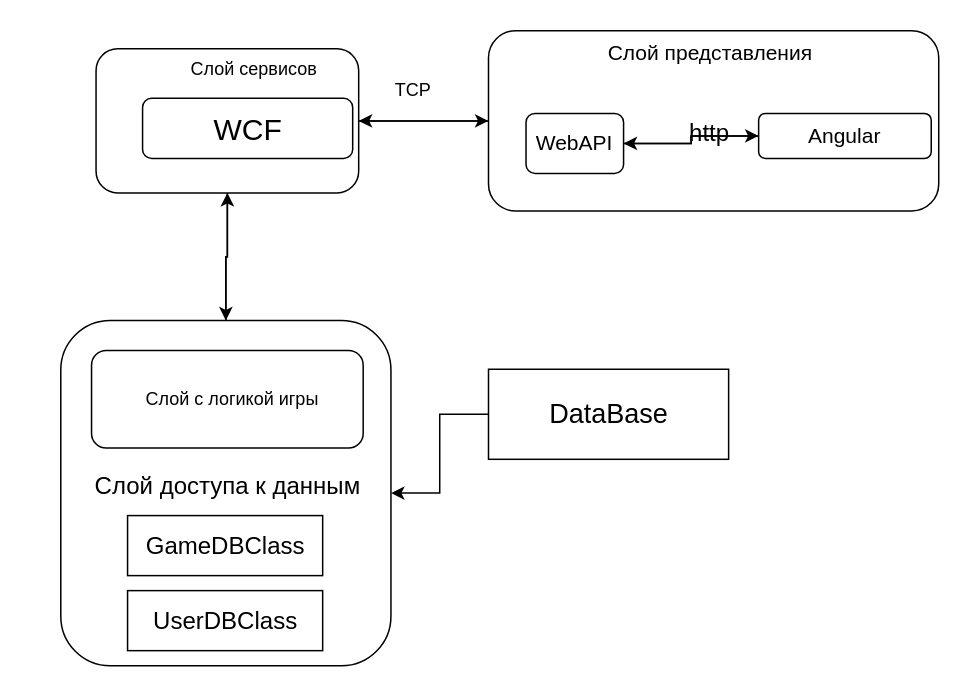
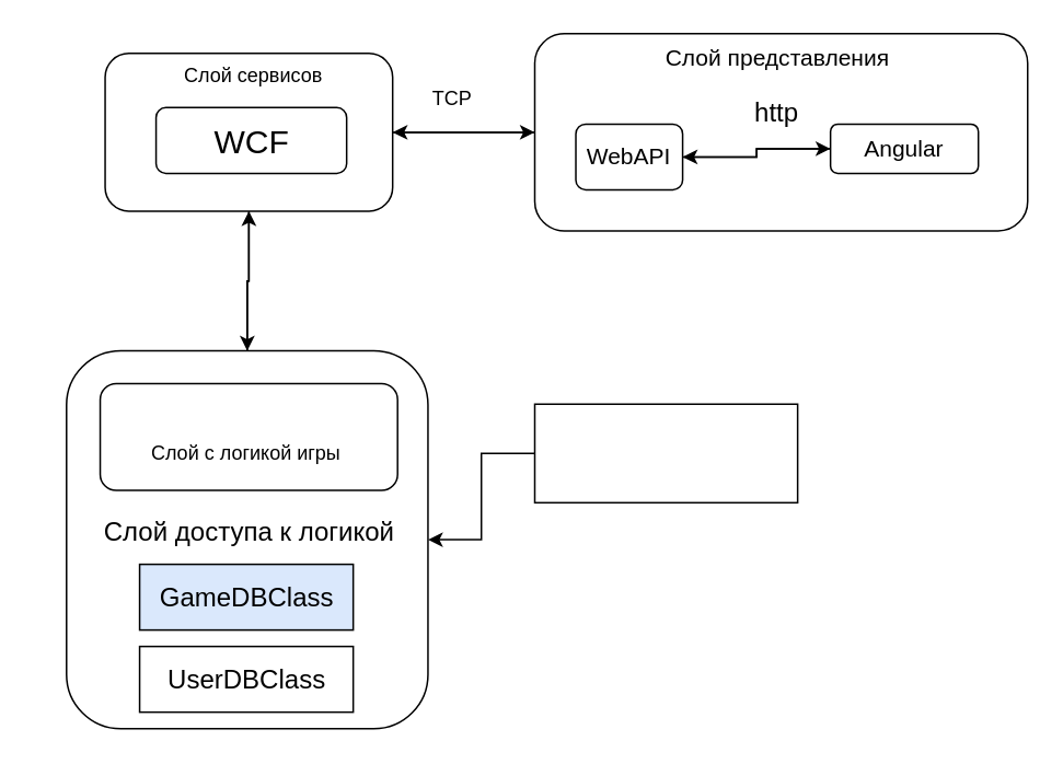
  <mxCell id="0" />
  <mxCell id="1" parent="0" />
  <mxCell id="2" style="edgeStyle=orthogonalEdgeStyle;rounded=0;orthogonalLoop=1;jettySize=auto;html=1;exitX=0;exitY=0.5;exitDx=0;exitDy=0;entryX=1;entryY=0.5;entryDx=0;entryDy=0;" parent="1" source="3" target="8" edge="1"><mxGeometry relative="1" as="geometry" /></mxCell>
  <mxCell id="3" value="" style="rounded=1;whiteSpace=wrap;html=1;" parent="1" vertex="1"><mxGeometry x="325" y="20" width="300" height="120" as="geometry" /></mxCell>
  <mxCell id="4" value="&lt;font style=&quot;font-size: 14px&quot;&gt;Слой представления&lt;/font&gt;" style="text;html=1;strokeColor=none;fillColor=none;align=center;verticalAlign=middle;whiteSpace=wrap;rounded=0;" parent="1" vertex="1"><mxGeometry x="372.5" y="24.5" width="200" height="20" as="geometry" /></mxCell>
- <mxCell id="5" value="&lt;font style=&quot;font-size: 16px&quot;&gt;http&lt;/font&gt;" style="text;html=1;strokeColor=none;fillColor=none;align=center;verticalAlign=middle;whiteSpace=wrap;rounded=0;" parent="1" vertex="1"><mxGeometry x="450" y="78" width="45" height="20" as="geometry" /></mxCell>
+ <mxCell id="5" value="&lt;font style=&quot;font-size: 16px&quot;&gt;http&lt;/font&gt;" style="text;html=1;strokeColor=none;fillColor=none;align=center;verticalAlign=middle;whiteSpace=wrap;rounded=0;" parent="1" vertex="1"><mxGeometry x="450" y="58" width="45" height="20" as="geometry" /></mxCell>
  <mxCell id="6" style="edgeStyle=orthogonalEdgeStyle;rounded=0;orthogonalLoop=1;jettySize=auto;html=1;exitX=1;exitY=0.5;exitDx=0;exitDy=0;entryX=0;entryY=0.5;entryDx=0;entryDy=0;" parent="1" source="8" target="3" edge="1"><mxGeometry relative="1" as="geometry" /></mxCell>
  <mxCell id="7" style="edgeStyle=orthogonalEdgeStyle;rounded=0;orthogonalLoop=1;jettySize=auto;html=1;exitX=0.5;exitY=1;exitDx=0;exitDy=0;" parent="1" source="8" target="13" edge="1"><mxGeometry relative="1" as="geometry" /></mxCell>
  <mxCell id="8" value="" style="rounded=1;whiteSpace=wrap;html=1;" parent="1" vertex="1"><mxGeometry x="63.5" y="32" width="175" height="96" as="geometry" /></mxCell>
- <mxCell id="9" value="Слой сервисов" style="text;html=1;strokeColor=none;fillColor=none;align=center;verticalAlign=middle;whiteSpace=wrap;rounded=0;" parent="1" vertex="1"><mxGeometry x="103.5" y="36" width="130" height="20" as="geometry" /></mxCell>
- <mxCell id="10" value="&lt;font style=&quot;font-size: 20px&quot;&gt;WCF&lt;/font&gt;" style="rounded=1;whiteSpace=wrap;html=1;" parent="1" vertex="1"><mxGeometry x="94.5" y="65" width="140" height="40" as="geometry" /></mxCell>
+ <mxCell id="9" value="Слой сервисов" style="text;html=1;strokeColor=none;fillColor=none;align=center;verticalAlign=middle;whiteSpace=wrap;rounded=0;" parent="1" vertex="1"><mxGeometry x="88.5" y="36" width="130" height="20" as="geometry" /></mxCell>
+ <mxCell id="10" value="&lt;font style=&quot;font-size: 20px&quot;&gt;WCF&lt;/font&gt;" style="rounded=1;whiteSpace=wrap;html=1;" parent="1" vertex="1"><mxGeometry x="94.5" y="65" width="116" height="40" as="geometry" /></mxCell>
  <mxCell id="11" value="Game logic" style="rounded=1;whiteSpace=wrap;html=1;" parent="1" vertex="1"><mxGeometry x="91" y="353" width="120" height="60" as="geometry" /></mxCell>
  <mxCell id="12" style="edgeStyle=orthogonalEdgeStyle;rounded=0;orthogonalLoop=1;jettySize=auto;html=1;exitX=0.5;exitY=0;exitDx=0;exitDy=0;entryX=0.5;entryY=1;entryDx=0;entryDy=0;" parent="1" source="13" target="8" edge="1"><mxGeometry relative="1" as="geometry" /></mxCell>
  <mxCell id="13" value="" style="rounded=1;whiteSpace=wrap;html=1;" parent="1" vertex="1"><mxGeometry x="40" y="213" width="220" height="230" as="geometry" /></mxCell>
- <mxCell id="14" value="&lt;font style=&quot;font-size: 16px&quot;&gt;Слой доступа к данным&lt;/font&gt;" style="text;html=1;strokeColor=none;fillColor=none;align=center;verticalAlign=middle;whiteSpace=wrap;rounded=0;" parent="1" vertex="1"><mxGeometry x="20.5" y="313" width="261" height="20" as="geometry" /></mxCell>
- <mxCell id="15" value="&lt;font style=&quot;font-size: 16px&quot;&gt;GameDBClass&lt;/font&gt;" style="rounded=0;whiteSpace=wrap;html=1;" parent="1" vertex="1"><mxGeometry x="84.5" y="343" width="130" height="40" as="geometry" /></mxCell>
+ <mxCell id="14" value="&lt;font style=&quot;font-size: 16px&quot;&gt;Слой доступа к логикой&lt;/font&gt;" style="text;html=1;strokeColor=none;fillColor=none;align=center;verticalAlign=middle;whiteSpace=wrap;rounded=0;" parent="1" vertex="1"><mxGeometry x="20.5" y="313" width="261" height="20" as="geometry" /></mxCell>
+ <mxCell id="15" value="&lt;font style=&quot;font-size: 16px&quot;&gt;GameDBClass&lt;/font&gt;" style="rounded=0;whiteSpace=wrap;html=1;fillColor=#dae8fc;" parent="1" vertex="1"><mxGeometry x="84.5" y="343" width="130" height="40" as="geometry" /></mxCell>
  <mxCell id="16" value="&lt;font style=&quot;font-size: 16px&quot;&gt;UserDBClass&lt;/font&gt;" style="rounded=0;whiteSpace=wrap;html=1;" parent="1" vertex="1"><mxGeometry x="84.5" y="393" width="130" height="40" as="geometry" /></mxCell>
  <mxCell id="17" style="edgeStyle=orthogonalEdgeStyle;rounded=0;orthogonalLoop=1;jettySize=auto;html=1;" parent="1" source="18" target="13" edge="1"><mxGeometry relative="1" as="geometry" /></mxCell>
  <mxCell id="18" value="" style="rounded=0;whiteSpace=wrap;html=1;" parent="1" vertex="1"><mxGeometry x="325" y="245.5" width="160" height="60" as="geometry" /></mxCell>
- <mxCell id="19" value="&lt;font style=&quot;font-size: 18px&quot;&gt;DataBase&lt;/font&gt;" style="text;html=1;strokeColor=none;fillColor=none;align=center;verticalAlign=middle;whiteSpace=wrap;rounded=0;" parent="1" vertex="1"><mxGeometry x="343.5" y="255.5" width="123" height="40" as="geometry" /></mxCell>
- <mxCell id="20" value="Слой с логикой игры" style="text;html=1;strokeColor=none;fillColor=none;align=center;verticalAlign=middle;whiteSpace=wrap;rounded=0;" parent="1" vertex="1"><mxGeometry x="91.5" y="255.5" width="125" height="20" as="geometry" /></mxCell>
+ <mxCell id="20" value="Слой с логикой игры" style="text;html=1;strokeColor=none;fillColor=none;align=center;verticalAlign=middle;whiteSpace=wrap;rounded=0;" parent="1" vertex="1"><mxGeometry x="86.5" y="265.5" width="125" height="20" as="geometry" /></mxCell>
  <mxCell id="21" value="" style="rounded=1;whiteSpace=wrap;html=1;fillColor=none;" parent="1" vertex="1"><mxGeometry x="60.5" y="233" width="181" height="65" as="geometry" /></mxCell>
  <mxCell id="22" style="edgeStyle=orthogonalEdgeStyle;rounded=0;orthogonalLoop=1;jettySize=auto;html=1;exitX=0;exitY=0.5;exitDx=0;exitDy=0;entryX=1;entryY=0.5;entryDx=0;entryDy=0;" parent="1" source="23" target="25" edge="1"><mxGeometry relative="1" as="geometry" /></mxCell>
- <mxCell id="23" value="&lt;font style=&quot;font-size: 14px&quot;&gt;Angular&lt;/font&gt;" style="rounded=1;whiteSpace=wrap;html=1;fillColor=none;" parent="1" vertex="1"><mxGeometry x="505" y="75" width="115" height="30" as="geometry" /></mxCell>
+ <mxCell id="23" value="&lt;font style=&quot;font-size: 14px&quot;&gt;Angular&lt;/font&gt;" style="rounded=1;whiteSpace=wrap;html=1;fillColor=none;" parent="1" vertex="1"><mxGeometry x="505" y="75" width="90" height="30" as="geometry" /></mxCell>
  <mxCell id="24" style="edgeStyle=orthogonalEdgeStyle;rounded=0;orthogonalLoop=1;jettySize=auto;html=1;exitX=1;exitY=0.5;exitDx=0;exitDy=0;" parent="1" source="25" target="23" edge="1"><mxGeometry relative="1" as="geometry" /></mxCell>
  <mxCell id="25" value="&lt;font style=&quot;font-size: 14px&quot;&gt;WebAPI&lt;/font&gt;" style="rounded=1;whiteSpace=wrap;html=1;fillColor=none;" parent="1" vertex="1"><mxGeometry x="350" y="75" width="65" height="40" as="geometry" /></mxCell>
  <mxCell id="26" value="TCP" style="text;html=1;strokeColor=none;fillColor=none;align=center;verticalAlign=middle;whiteSpace=wrap;rounded=0;" parent="1" vertex="1"><mxGeometry x="255" y="50" width="40" height="20" as="geometry" /></mxCell>
